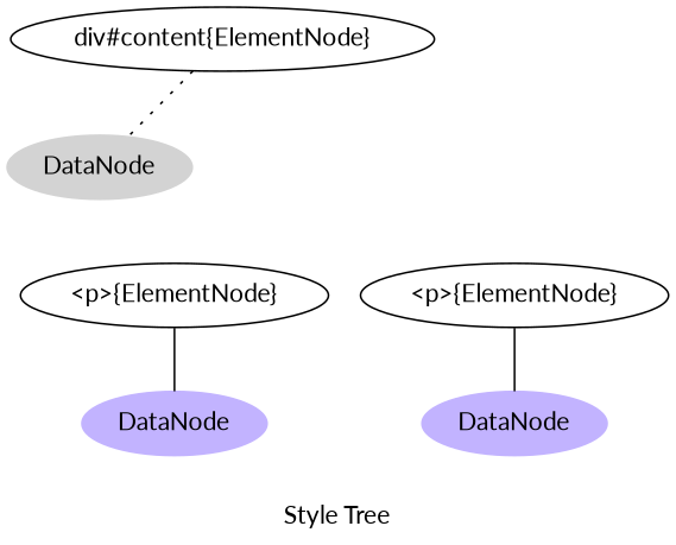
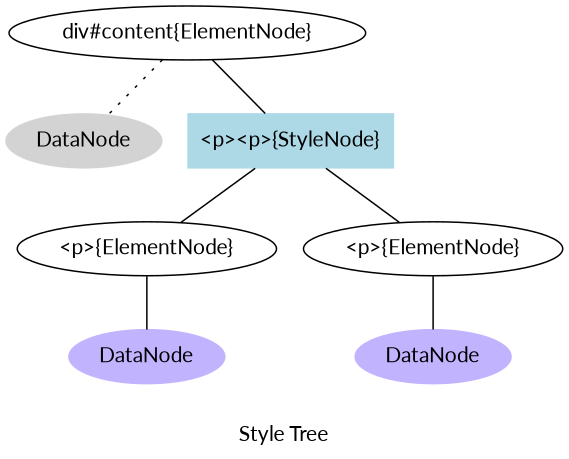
  graph {
    label="Style Tree"
    fontname=Lato
    node [fontname=Lato style=filled]
    edge [fontname=Lato]
    n1 [label="div#content{ElementNode}" style=""]
    n2 [color=lightgray label=DataNode]
+   n3 [color=lightblue label="<p><p>{StyleNode}" shape=box]
    n4 [label="<p>{ElementNode}" style=""]
    n5 [label="<p>{ElementNode}" style=""]
    n6 [color=".7 .3 1.0" label=DataNode]
    n7 [color=".7 .3 1.0" label=DataNode]
    n1 -- n2 [style=dotted]
+   n1 -- n3
+   n3 -- n4
+   n3 -- n5
    n4 -- n6
    n5 -- n7
  }
